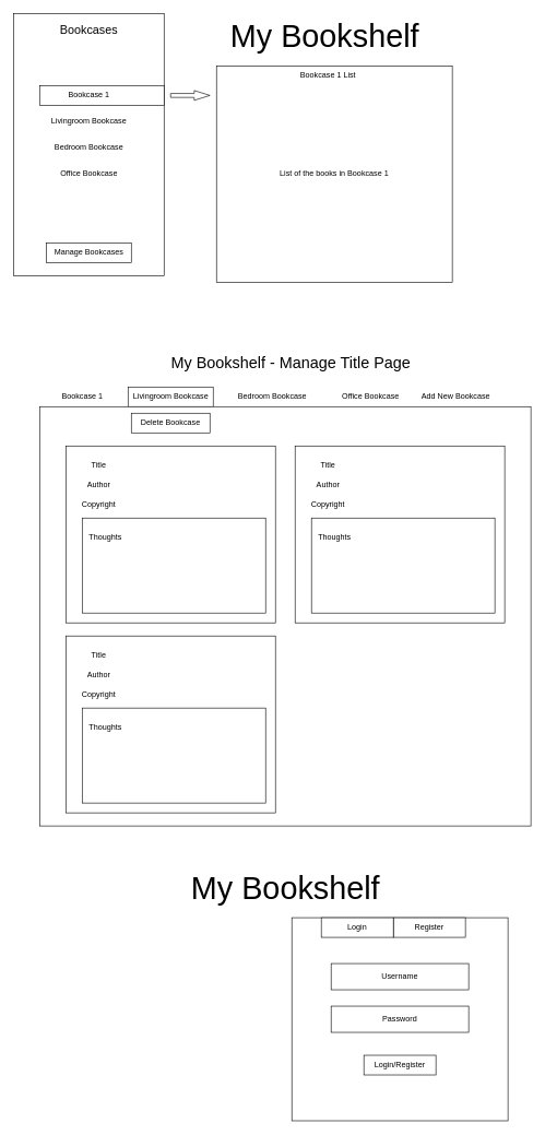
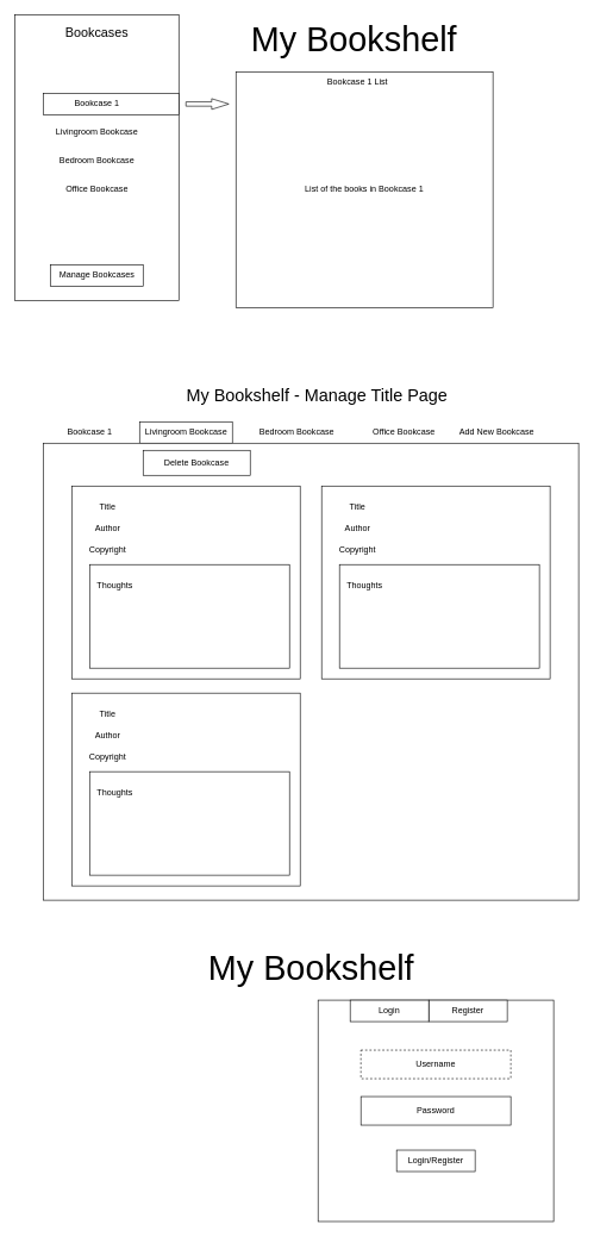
  <mxCell id="0" />
  <mxCell id="1" parent="0" />
  <mxCell id="2" value="" style="whiteSpace=wrap;html=1;" vertex="1" parent="1"><mxGeometry x="195" y="590" width="130" height="30" as="geometry" /></mxCell>
  <mxCell id="3" value="&lt;font style=&quot;font-size: 48px;&quot;&gt;My Bookshelf&lt;/font&gt;" style="text;html=1;align=center;verticalAlign=middle;resizable=0;points=[];autosize=1;strokeColor=none;fillColor=none;" vertex="1" parent="1"><mxGeometry x="340" y="20" width="310" height="70" as="geometry" /></mxCell>
  <mxCell id="4" value="" style="whiteSpace=wrap;html=1;" vertex="1" parent="1"><mxGeometry x="20" y="20" width="230" height="400" as="geometry" /></mxCell>
  <mxCell id="5" value="&lt;font style=&quot;font-size: 18px;&quot;&gt;Bookcases&lt;/font&gt;" style="text;html=1;align=center;verticalAlign=middle;resizable=0;points=[];autosize=1;strokeColor=none;fillColor=none;" vertex="1" parent="1"><mxGeometry x="80" y="25" width="110" height="40" as="geometry" /></mxCell>
  <mxCell id="6" value="Livingroom Bookcase" style="text;html=1;align=center;verticalAlign=middle;resizable=0;points=[];autosize=1;strokeColor=none;fillColor=none;" vertex="1" parent="1"><mxGeometry x="65" y="170" width="140" height="30" as="geometry" /></mxCell>
  <mxCell id="7" value="Bedroom Bookcase" style="text;html=1;align=center;verticalAlign=middle;resizable=0;points=[];autosize=1;strokeColor=none;fillColor=none;" vertex="1" parent="1"><mxGeometry x="70" y="210" width="130" height="30" as="geometry" /></mxCell>
  <mxCell id="8" value="Office Bookcase" style="text;html=1;align=center;verticalAlign=middle;resizable=0;points=[];autosize=1;strokeColor=none;fillColor=none;" vertex="1" parent="1"><mxGeometry x="80" y="250" width="110" height="30" as="geometry" /></mxCell>
  <mxCell id="9" value="" style="whiteSpace=wrap;html=1;" vertex="1" parent="1"><mxGeometry x="70" y="370" width="130" height="30" as="geometry" /></mxCell>
  <mxCell id="10" value="Manage Bookcases" style="text;html=1;align=center;verticalAlign=middle;resizable=0;points=[];autosize=1;strokeColor=none;fillColor=none;" vertex="1" parent="1"><mxGeometry x="70" y="370" width="130" height="30" as="geometry" /></mxCell>
  <mxCell id="11" value="" style="shape=singleArrow;whiteSpace=wrap;html=1;arrowWidth=0.4;arrowSize=0.4;" vertex="1" parent="1"><mxGeometry x="260" y="137.5" width="60" height="15" as="geometry" /></mxCell>
  <mxCell id="12" value="List of the books in Bookcase 1" style="whiteSpace=wrap;html=1;" vertex="1" parent="1"><mxGeometry x="330" y="100" width="360" height="330" as="geometry" /></mxCell>
  <mxCell id="13" value="&lt;font style=&quot;font-size: 24px;&quot;&gt;My Bookshelf - Manage Title Page&lt;/font&gt;&lt;font style=&quot;font-size: 48px;&quot;&gt;&amp;nbsp;&lt;/font&gt;" style="text;html=1;align=center;verticalAlign=middle;resizable=0;points=[];autosize=1;strokeColor=none;fillColor=none;" vertex="1" parent="1"><mxGeometry x="210" y="510" width="480" height="70" as="geometry" /></mxCell>
  <mxCell id="14" value="Bookcase 1" style="text;html=1;align=center;verticalAlign=middle;resizable=0;points=[];autosize=1;strokeColor=none;fillColor=none;" vertex="1" parent="1"><mxGeometry x="80" y="590" width="90" height="30" as="geometry" /></mxCell>
  <mxCell id="15" value="Livingroom Bookcase" style="text;html=1;align=center;verticalAlign=middle;resizable=0;points=[];autosize=1;strokeColor=none;fillColor=none;" vertex="1" parent="1"><mxGeometry x="190" y="590" width="140" height="30" as="geometry" /></mxCell>
  <mxCell id="16" value="Bedroom Bookcase" style="text;html=1;align=center;verticalAlign=middle;resizable=0;points=[];autosize=1;strokeColor=none;fillColor=none;" vertex="1" parent="1"><mxGeometry x="350" y="590" width="130" height="30" as="geometry" /></mxCell>
  <mxCell id="17" value="Office Bookcase" style="text;html=1;align=center;verticalAlign=middle;resizable=0;points=[];autosize=1;strokeColor=none;fillColor=none;" vertex="1" parent="1"><mxGeometry x="510" y="590" width="110" height="30" as="geometry" /></mxCell>
  <mxCell id="18" value="Add New Bookcase" style="text;html=1;align=center;verticalAlign=middle;resizable=0;points=[];autosize=1;strokeColor=none;fillColor=none;" vertex="1" parent="1"><mxGeometry x="630" y="590" width="130" height="30" as="geometry" /></mxCell>
  <mxCell id="19" value="" style="whiteSpace=wrap;html=1;" vertex="1" parent="1"><mxGeometry x="60" y="620" width="750" height="640" as="geometry" /></mxCell>
- <mxCell id="20" value="Delete Bookcase" style="whiteSpace=wrap;html=1;" vertex="1" parent="1"><mxGeometry x="200" y="630" width="120" height="30" as="geometry" /></mxCell>
+ <mxCell id="20" value="Delete Bookcase" style="whiteSpace=wrap;html=1;" vertex="1" parent="1"><mxGeometry x="200" y="630" width="150" height="35" as="geometry" /></mxCell>
  <mxCell id="21" value="" style="whiteSpace=wrap;html=1;" vertex="1" parent="1"><mxGeometry x="100" y="680" width="320" height="270" as="geometry" /></mxCell>
  <mxCell id="22" value="" style="whiteSpace=wrap;html=1;" vertex="1" parent="1"><mxGeometry x="450" y="680" width="320" height="270" as="geometry" /></mxCell>
  <mxCell id="23" value="" style="whiteSpace=wrap;html=1;" vertex="1" parent="1"><mxGeometry x="100" y="970" width="320" height="270" as="geometry" /></mxCell>
  <mxCell id="24" value="Title" style="text;html=1;align=center;verticalAlign=middle;resizable=0;points=[];autosize=1;strokeColor=none;fillColor=none;" vertex="1" parent="1"><mxGeometry x="125" y="695" width="50" height="30" as="geometry" /></mxCell>
  <mxCell id="25" value="Author" style="text;html=1;align=center;verticalAlign=middle;resizable=0;points=[];autosize=1;strokeColor=none;fillColor=none;" vertex="1" parent="1"><mxGeometry x="120" y="725" width="60" height="30" as="geometry" /></mxCell>
  <mxCell id="26" value="Copyright" style="text;html=1;align=center;verticalAlign=middle;resizable=0;points=[];autosize=1;strokeColor=none;fillColor=none;" vertex="1" parent="1"><mxGeometry x="115" y="755" width="70" height="30" as="geometry" /></mxCell>
  <mxCell id="27" value="" style="whiteSpace=wrap;html=1;" vertex="1" parent="1"><mxGeometry x="125" y="790" width="280" height="145" as="geometry" /></mxCell>
  <mxCell id="28" value="Thoughts" style="text;html=1;align=center;verticalAlign=middle;resizable=0;points=[];autosize=1;strokeColor=none;fillColor=none;" vertex="1" parent="1"><mxGeometry x="125" y="805" width="70" height="30" as="geometry" /></mxCell>
  <mxCell id="29" value="Title" style="text;html=1;align=center;verticalAlign=middle;resizable=0;points=[];autosize=1;strokeColor=none;fillColor=none;" vertex="1" parent="1"><mxGeometry x="475" y="695" width="50" height="30" as="geometry" /></mxCell>
  <mxCell id="30" value="Author" style="text;html=1;align=center;verticalAlign=middle;resizable=0;points=[];autosize=1;strokeColor=none;fillColor=none;" vertex="1" parent="1"><mxGeometry x="470" y="725" width="60" height="30" as="geometry" /></mxCell>
  <mxCell id="31" value="Copyright" style="text;html=1;align=center;verticalAlign=middle;resizable=0;points=[];autosize=1;strokeColor=none;fillColor=none;" vertex="1" parent="1"><mxGeometry x="465" y="755" width="70" height="30" as="geometry" /></mxCell>
  <mxCell id="32" value="" style="whiteSpace=wrap;html=1;" vertex="1" parent="1"><mxGeometry x="475" y="790" width="280" height="145" as="geometry" /></mxCell>
  <mxCell id="33" value="Thoughts" style="text;html=1;align=center;verticalAlign=middle;resizable=0;points=[];autosize=1;strokeColor=none;fillColor=none;" vertex="1" parent="1"><mxGeometry x="475" y="805" width="70" height="30" as="geometry" /></mxCell>
  <mxCell id="34" value="Title" style="text;html=1;align=center;verticalAlign=middle;resizable=0;points=[];autosize=1;strokeColor=none;fillColor=none;" vertex="1" parent="1"><mxGeometry x="125" y="985" width="50" height="30" as="geometry" /></mxCell>
  <mxCell id="35" value="Author" style="text;html=1;align=center;verticalAlign=middle;resizable=0;points=[];autosize=1;strokeColor=none;fillColor=none;" vertex="1" parent="1"><mxGeometry x="120" y="1015" width="60" height="30" as="geometry" /></mxCell>
  <mxCell id="36" value="Copyright" style="text;html=1;align=center;verticalAlign=middle;resizable=0;points=[];autosize=1;strokeColor=none;fillColor=none;" vertex="1" parent="1"><mxGeometry x="115" y="1045" width="70" height="30" as="geometry" /></mxCell>
  <mxCell id="37" value="" style="whiteSpace=wrap;html=1;" vertex="1" parent="1"><mxGeometry x="125" y="1080" width="280" height="145" as="geometry" /></mxCell>
  <mxCell id="38" value="Thoughts" style="text;html=1;align=center;verticalAlign=middle;resizable=0;points=[];autosize=1;strokeColor=none;fillColor=none;" vertex="1" parent="1"><mxGeometry x="125" y="1095" width="70" height="30" as="geometry" /></mxCell>
  <mxCell id="39" value="Bookcase 1 List" style="text;html=1;align=center;verticalAlign=middle;resizable=0;points=[];autosize=1;strokeColor=none;fillColor=none;" vertex="1" parent="1"><mxGeometry x="445" y="100" width="110" height="30" as="geometry" /></mxCell>
  <mxCell id="40" value="" style="whiteSpace=wrap;html=1;" vertex="1" parent="1"><mxGeometry x="60" y="130" width="190" height="30" as="geometry" /></mxCell>
  <mxCell id="41" value="Bookcase 1" style="text;html=1;align=center;verticalAlign=middle;resizable=0;points=[];autosize=1;strokeColor=none;fillColor=none;" vertex="1" parent="1"><mxGeometry x="90" y="130" width="90" height="30" as="geometry" /></mxCell>
  <mxCell id="42" value="&lt;font style=&quot;font-size: 48px;&quot;&gt;My Bookshelf&lt;/font&gt;" style="text;html=1;align=center;verticalAlign=middle;resizable=0;points=[];autosize=1;strokeColor=none;fillColor=none;" vertex="1" parent="1"><mxGeometry x="280" y="1320" width="310" height="70" as="geometry" /></mxCell>
  <mxCell id="43" value="" style="whiteSpace=wrap;html=1;" vertex="1" parent="1"><mxGeometry x="445" y="1400" width="330" height="310" as="geometry" /></mxCell>
  <mxCell id="44" value="Register" style="whiteSpace=wrap;html=1;" vertex="1" parent="1"><mxGeometry x="600" y="1400" width="110" height="30" as="geometry" /></mxCell>
  <mxCell id="45" value="Login" style="whiteSpace=wrap;html=1;" vertex="1" parent="1"><mxGeometry x="490" y="1400" width="110" height="30" as="geometry" /></mxCell>
- <mxCell id="46" value="Username" style="whiteSpace=wrap;html=1;" vertex="1" parent="1"><mxGeometry x="505" y="1470" width="210" height="40" as="geometry" /></mxCell>
+ <mxCell id="46" value="Username" style="whiteSpace=wrap;html=1;dashed=1;" vertex="1" parent="1"><mxGeometry x="505" y="1470" width="210" height="40" as="geometry" /></mxCell>
  <mxCell id="47" value="Password" style="whiteSpace=wrap;html=1;" vertex="1" parent="1"><mxGeometry x="505" y="1535" width="210" height="40" as="geometry" /></mxCell>
  <mxCell id="48" value="Login/Register" style="whiteSpace=wrap;html=1;" vertex="1" parent="1"><mxGeometry x="555" y="1610" width="110" height="30" as="geometry" /></mxCell>
